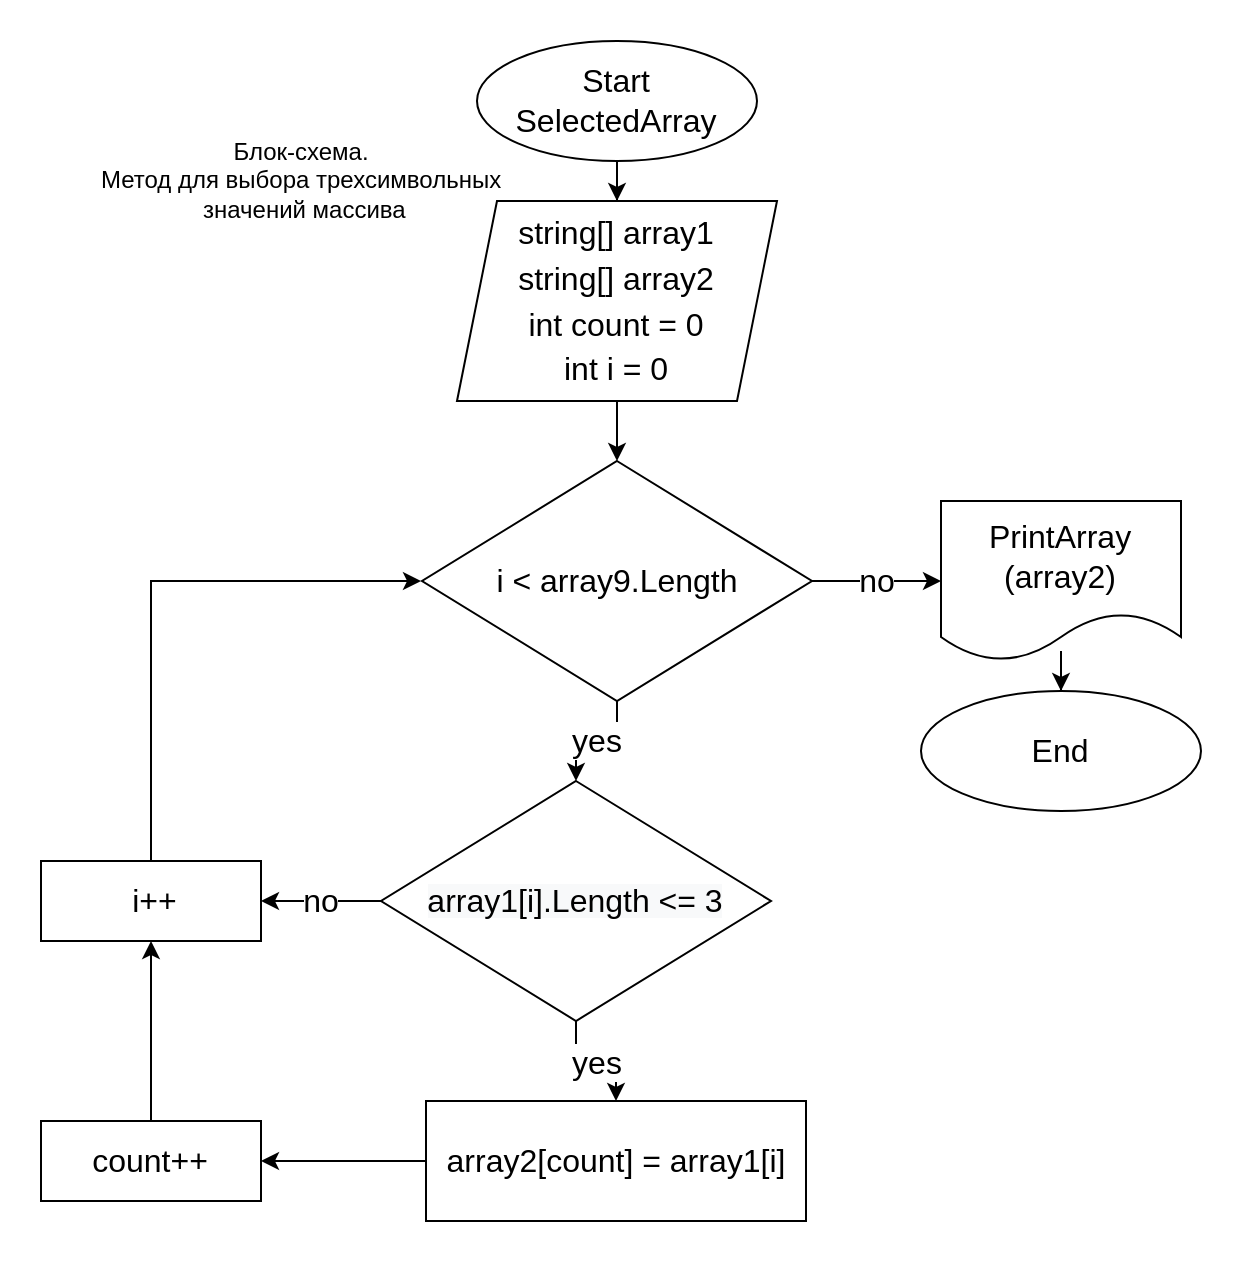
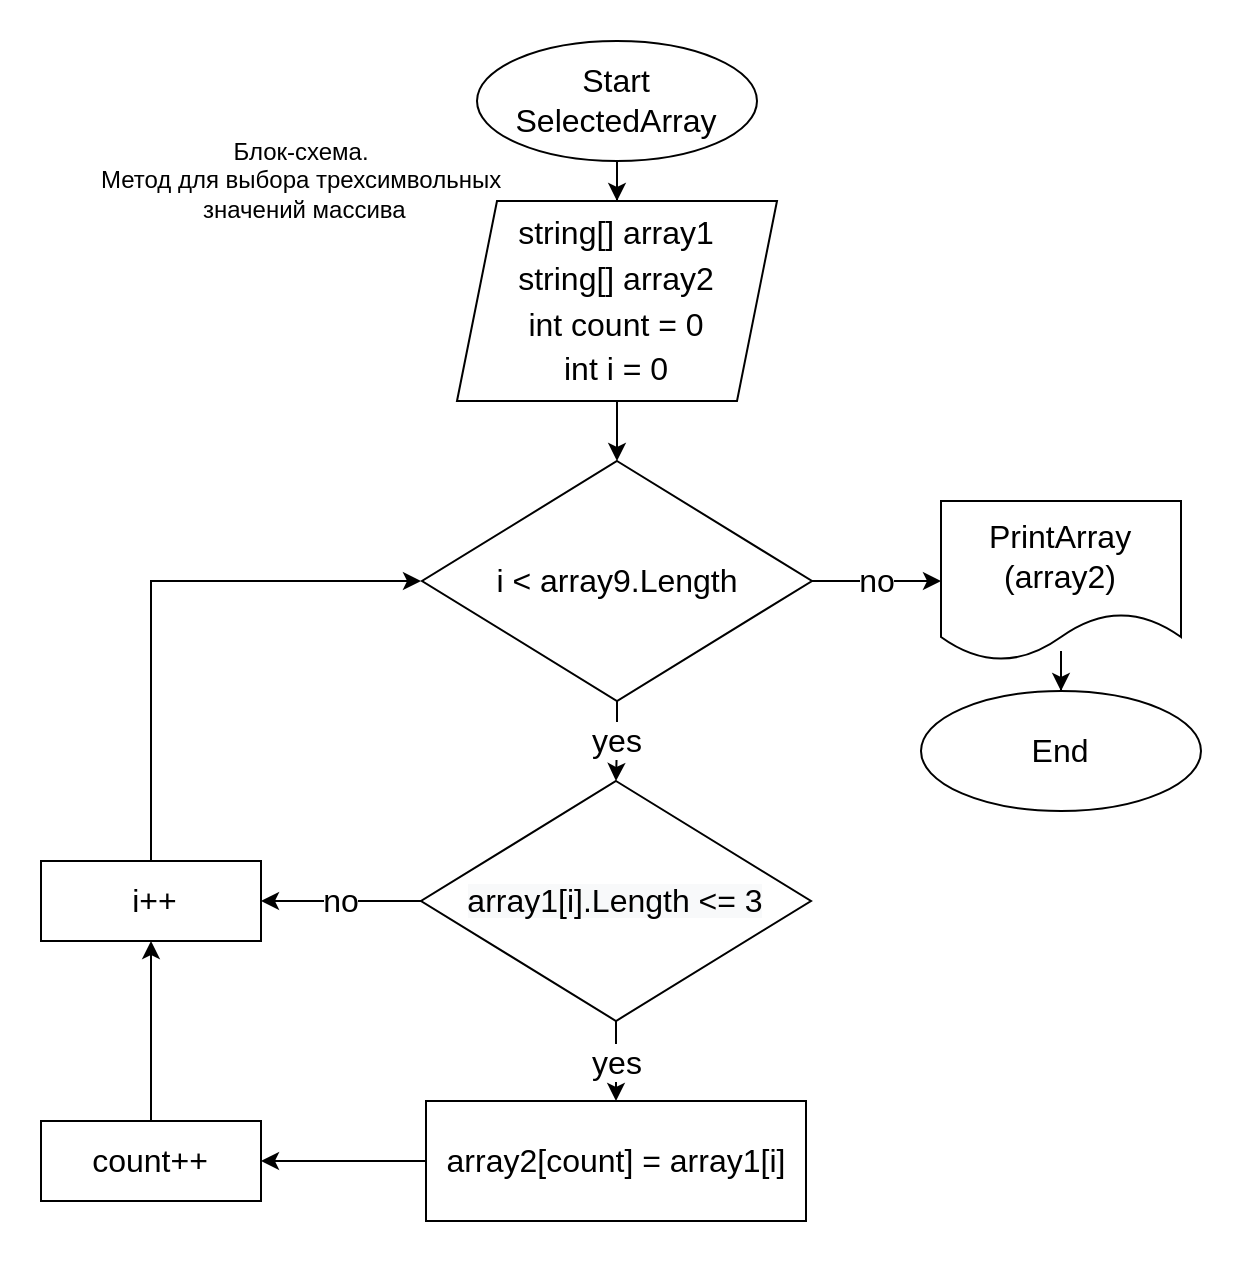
  <mxCell id="0" />
  <mxCell id="1" parent="0" />
  <mxCell id="2" value="" style="edgeStyle=orthogonalEdgeStyle;rounded=0;orthogonalLoop=1;jettySize=auto;html=1;fontSize=16;entryX=0.5;entryY=0;entryDx=0;entryDy=0;" edge="1" parent="1" source="3" target="19"><mxGeometry relative="1" as="geometry"><mxPoint x="308" y="240" as="targetPoint" /></mxGeometry></mxCell>
  <mxCell id="3" value="&lt;font style=&quot;font-size: 16px;&quot;&gt;string[] array1&lt;br&gt;string[] array2&lt;br&gt;int count = 0&lt;br&gt;int i = 0&lt;br&gt;&lt;/font&gt;" style="shape=parallelogram;perimeter=parallelogramPerimeter;whiteSpace=wrap;html=1;fixedSize=1;fontSize=19;" parent="1" vertex="1"><mxGeometry x="228" y="100" width="160" height="100" as="geometry" /></mxCell>
  <mxCell id="4" style="edgeStyle=orthogonalEdgeStyle;rounded=0;orthogonalLoop=1;jettySize=auto;html=1;" edge="1" parent="1" source="5" target="14"><mxGeometry relative="1" as="geometry"><Array as="points"><mxPoint x="150" y="580" /><mxPoint x="150" y="580" /></Array></mxGeometry></mxCell>
  <mxCell id="5" value="array2[count] = array1[i]" style="rounded=0;whiteSpace=wrap;html=1;fontSize=16;" parent="1" vertex="1"><mxGeometry x="212.5" y="550" width="190" height="60" as="geometry" /></mxCell>
  <mxCell id="6" value="" style="edgeStyle=orthogonalEdgeStyle;rounded=0;orthogonalLoop=1;jettySize=auto;html=1;" edge="1" parent="1" source="7" target="3"><mxGeometry relative="1" as="geometry" /></mxCell>
  <mxCell id="7" value="&lt;font style=&quot;font-size: 16px;&quot;&gt;Start&lt;br&gt;SelectedArray&lt;br&gt;&lt;/font&gt;" style="ellipse;whiteSpace=wrap;html=1;" parent="1" vertex="1"><mxGeometry x="238" y="20" width="140" height="60" as="geometry" /></mxCell>
  <mxCell id="8" value="Блок-схема. &lt;br&gt;Метод для выбора трехсимвольных&lt;br&gt;&amp;nbsp;значений массива" style="text;html=1;align=center;verticalAlign=middle;resizable=0;points=[];autosize=1;strokeColor=none;fillColor=none;" parent="1" vertex="1"><mxGeometry x="40" y="60" width="220" height="60" as="geometry" /></mxCell>
  <mxCell id="9" value="" style="edgeStyle=orthogonalEdgeStyle;rounded=0;orthogonalLoop=1;jettySize=auto;html=1;fontSize=16;" edge="1" parent="1" source="12" target="5"><mxGeometry relative="1" as="geometry" /></mxCell>
  <mxCell id="10" value="yes" style="edgeLabel;html=1;align=center;verticalAlign=middle;resizable=0;points=[];fontSize=16;" vertex="1" connectable="0" parent="9"><mxGeometry relative="1" as="geometry"><mxPoint as="offset" /></mxGeometry></mxCell>
  <mxCell id="11" value="no" style="edgeStyle=orthogonalEdgeStyle;rounded=0;orthogonalLoop=1;jettySize=auto;html=1;fontSize=16;" edge="1" parent="1" source="12" target="16"><mxGeometry relative="1" as="geometry" /></mxCell>
- <mxCell id="12" value="&lt;span style=&quot;color: rgb(0, 0, 0); font-family: Helvetica; font-size: 16px; font-style: normal; font-variant-ligatures: normal; font-variant-caps: normal; font-weight: 400; letter-spacing: normal; orphans: 2; text-align: center; text-indent: 0px; text-transform: none; widows: 2; word-spacing: 0px; -webkit-text-stroke-width: 0px; background-color: rgb(248, 249, 250); text-decoration-thickness: initial; text-decoration-style: initial; text-decoration-color: initial; float: none; display: inline !important;&quot;&gt;array1[i].Length &amp;lt;= 3&lt;/span&gt;" style="rhombus;whiteSpace=wrap;html=1;" vertex="1" parent="1"><mxGeometry x="190" y="390" width="195" height="120" as="geometry" /></mxCell>
+ <mxCell id="12" value="&lt;span style=&quot;color: rgb(0, 0, 0); font-family: Helvetica; font-size: 16px; font-style: normal; font-variant-ligatures: normal; font-variant-caps: normal; font-weight: 400; letter-spacing: normal; orphans: 2; text-align: center; text-indent: 0px; text-transform: none; widows: 2; word-spacing: 0px; -webkit-text-stroke-width: 0px; background-color: rgb(248, 249, 250); text-decoration-thickness: initial; text-decoration-style: initial; text-decoration-color: initial; float: none; display: inline !important;&quot;&gt;array1[i].Length &amp;lt;= 3&lt;/span&gt;" style="rhombus;whiteSpace=wrap;html=1;" vertex="1" parent="1"><mxGeometry x="210" y="390" width="195" height="120" as="geometry" /></mxCell>
  <mxCell id="13" value="" style="edgeStyle=orthogonalEdgeStyle;rounded=0;orthogonalLoop=1;jettySize=auto;html=1;fontSize=16;" edge="1" parent="1" source="14" target="16"><mxGeometry relative="1" as="geometry" /></mxCell>
  <mxCell id="14" value="count++" style="rounded=0;whiteSpace=wrap;html=1;fontSize=16;" vertex="1" parent="1"><mxGeometry x="20" y="560" width="110" height="40" as="geometry" /></mxCell>
  <mxCell id="15" style="edgeStyle=orthogonalEdgeStyle;rounded=0;orthogonalLoop=1;jettySize=auto;html=1;fontSize=16;" edge="1" parent="1" source="16"><mxGeometry relative="1" as="geometry"><mxPoint x="210" y="290" as="targetPoint" /><Array as="points"><mxPoint x="75" y="290" /><mxPoint x="188" y="290" /></Array></mxGeometry></mxCell>
  <mxCell id="16" value="&amp;nbsp;i++" style="rounded=0;whiteSpace=wrap;html=1;fontSize=16;" vertex="1" parent="1"><mxGeometry x="20" y="430" width="110" height="40" as="geometry" /></mxCell>
  <mxCell id="17" value="yes" style="edgeStyle=orthogonalEdgeStyle;rounded=0;orthogonalLoop=1;jettySize=auto;html=1;fontSize=16;" edge="1" parent="1" source="19" target="12"><mxGeometry relative="1" as="geometry" /></mxCell>
  <mxCell id="18" value="no" style="edgeStyle=orthogonalEdgeStyle;rounded=0;orthogonalLoop=1;jettySize=auto;html=1;fontSize=16;" edge="1" parent="1" source="19"><mxGeometry relative="1" as="geometry"><mxPoint x="470" y="290" as="targetPoint" /></mxGeometry></mxCell>
  <mxCell id="19" value="&lt;span style=&quot;font-size: 16px;&quot;&gt;i &amp;lt; array9.Length&lt;/span&gt;" style="rhombus;whiteSpace=wrap;html=1;" vertex="1" parent="1"><mxGeometry x="210.5" y="230" width="195" height="120" as="geometry" /></mxCell>
  <mxCell id="20" value="" style="edgeStyle=orthogonalEdgeStyle;rounded=0;orthogonalLoop=1;jettySize=auto;html=1;fontSize=16;" edge="1" parent="1" source="21" target="22"><mxGeometry relative="1" as="geometry" /></mxCell>
  <mxCell id="21" value="PrintArray&lt;br&gt;(array2)" style="shape=document;whiteSpace=wrap;html=1;boundedLbl=1;fontSize=16;" vertex="1" parent="1"><mxGeometry x="470" y="250" width="120" height="80" as="geometry" /></mxCell>
  <mxCell id="22" value="&lt;font style=&quot;font-size: 16px;&quot;&gt;End&lt;br&gt;&lt;/font&gt;" style="ellipse;whiteSpace=wrap;html=1;" vertex="1" parent="1"><mxGeometry x="460" y="345" width="140" height="60" as="geometry" /></mxCell>
